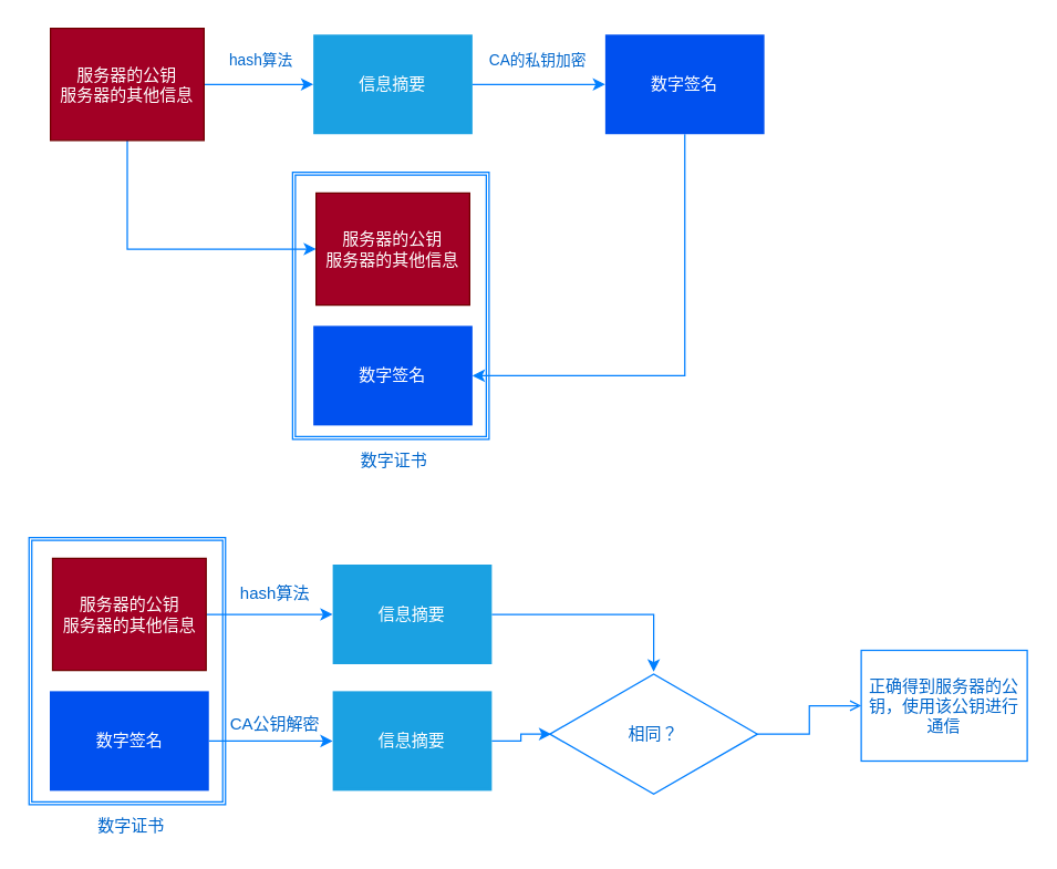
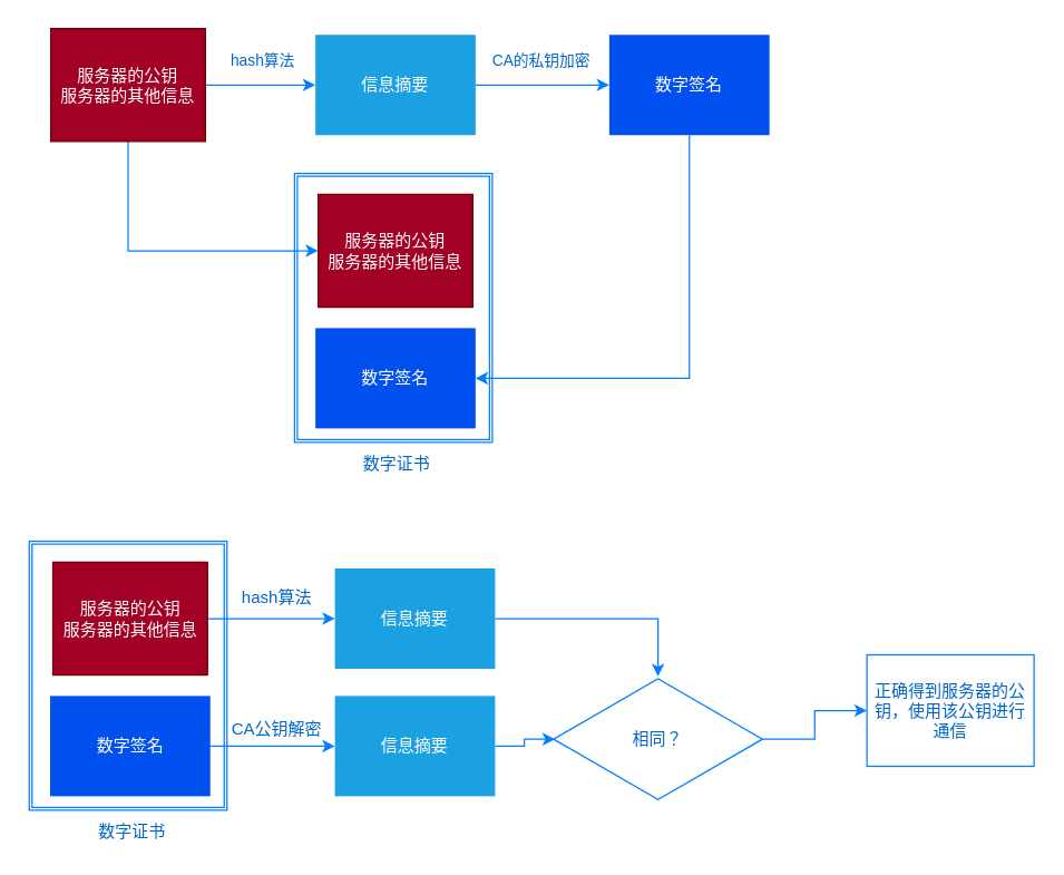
  <mxCell id="0" />
  <mxCell id="1" parent="0" />
  <mxCell id="2" value="" style="shape=ext;double=1;rounded=0;whiteSpace=wrap;html=1;labelBackgroundColor=none;fontColor=#0066CC;fillColor=none;strokeColor=#007FFF;" vertex="1" parent="1"><mxGeometry x="211" y="124" width="142" height="193" as="geometry" /></mxCell>
  <mxCell id="3" style="edgeStyle=orthogonalEdgeStyle;rounded=0;orthogonalLoop=1;jettySize=auto;html=1;fontColor=#0066CC;strokeColor=#007FFF;" edge="1" parent="1" source="6" target="8"><mxGeometry relative="1" as="geometry" /></mxCell>
  <mxCell id="4" value="hash算法" style="edgeLabel;html=1;align=center;verticalAlign=middle;resizable=0;points=[];labelBackgroundColor=none;fontColor=#0066CC;" vertex="1" connectable="0" parent="3"><mxGeometry x="-0.188" y="1" relative="1" as="geometry"><mxPoint x="8" y="-17.5" as="offset" /></mxGeometry></mxCell>
  <mxCell id="5" style="edgeStyle=orthogonalEdgeStyle;rounded=0;orthogonalLoop=1;jettySize=auto;html=1;entryX=0;entryY=0.5;entryDx=0;entryDy=0;fontColor=#0066CC;strokeColor=#007FFF;" edge="1" parent="1" source="6" target="12"><mxGeometry relative="1" as="geometry"><Array as="points"><mxPoint x="92" y="180" /></Array></mxGeometry></mxCell>
  <mxCell id="6" value="服务器的公钥&lt;br&gt;服务器的其他信息" style="shape=ext;double=0;rounded=0;whiteSpace=wrap;html=1;fillColor=#a20025;strokeColor=#6F0000;fontColor=#ffffff;" vertex="1" parent="1"><mxGeometry x="36" y="20" width="111" height="81" as="geometry" /></mxCell>
  <mxCell id="7" value="CA的私钥加密" style="edgeStyle=orthogonalEdgeStyle;rounded=0;orthogonalLoop=1;jettySize=auto;html=1;fontColor=#0066CC;strokeColor=#007FFF;labelBackgroundColor=none;" edge="1" parent="1" source="8" target="10"><mxGeometry x="-0.021" y="19" relative="1" as="geometry"><mxPoint y="1" as="offset" /></mxGeometry></mxCell>
  <mxCell id="8" value="信息摘要" style="shape=ext;double=1;rounded=0;whiteSpace=wrap;html=1;fillColor=#1ba1e2;fontColor=#ffffff;strokeColor=none;" vertex="1" parent="1"><mxGeometry x="226" y="24.5" width="115" height="72" as="geometry" /></mxCell>
  <mxCell id="9" style="edgeStyle=orthogonalEdgeStyle;rounded=0;orthogonalLoop=1;jettySize=auto;html=1;entryX=1;entryY=0.5;entryDx=0;entryDy=0;fontColor=#0066CC;strokeColor=#007FFF;" edge="1" parent="1" source="10" target="11"><mxGeometry relative="1" as="geometry"><Array as="points"><mxPoint x="495" y="271" /></Array></mxGeometry></mxCell>
  <mxCell id="10" value="数字签名" style="shape=ext;double=1;rounded=0;whiteSpace=wrap;html=1;fillColor=#0050ef;fontColor=#ffffff;strokeColor=none;" vertex="1" parent="1"><mxGeometry x="437" y="24.5" width="115" height="72" as="geometry" /></mxCell>
  <mxCell id="11" value="数字签名" style="shape=ext;double=1;rounded=0;whiteSpace=wrap;html=1;fillColor=#0050ef;fontColor=#ffffff;strokeColor=none;" vertex="1" parent="1"><mxGeometry x="226" y="235" width="115" height="72" as="geometry" /></mxCell>
  <mxCell id="12" value="服务器的公钥&lt;br&gt;服务器的其他信息" style="shape=ext;double=0;rounded=0;whiteSpace=wrap;html=1;fillColor=#a20025;strokeColor=#6F0000;fontColor=#ffffff;" vertex="1" parent="1"><mxGeometry x="228" y="139" width="111" height="81" as="geometry" /></mxCell>
  <mxCell id="13" value="数字证书" style="text;html=1;align=center;verticalAlign=middle;resizable=0;points=[];autosize=1;fontColor=#0066CC;" vertex="1" parent="1"><mxGeometry x="255" y="324" width="58" height="18" as="geometry" /></mxCell>
  <mxCell id="14" value="" style="shape=ext;double=1;rounded=0;whiteSpace=wrap;html=1;labelBackgroundColor=none;fontColor=#0066CC;fillColor=none;strokeColor=#007FFF;" vertex="1" parent="1"><mxGeometry x="20.5" y="388" width="142" height="193" as="geometry" /></mxCell>
  <mxCell id="15" style="edgeStyle=orthogonalEdgeStyle;rounded=0;orthogonalLoop=1;jettySize=auto;html=1;labelBackgroundColor=none;strokeColor=#007FFF;fontColor=#0066CC;" edge="1" parent="1" source="16" target="24"><mxGeometry relative="1" as="geometry" /></mxCell>
  <mxCell id="16" value="数字签名" style="shape=ext;double=1;rounded=0;whiteSpace=wrap;html=1;fillColor=#0050ef;fontColor=#ffffff;strokeColor=none;" vertex="1" parent="1"><mxGeometry x="35.5" y="499" width="115" height="72" as="geometry" /></mxCell>
  <mxCell id="17" style="edgeStyle=orthogonalEdgeStyle;rounded=0;orthogonalLoop=1;jettySize=auto;html=1;labelBackgroundColor=none;strokeColor=#007FFF;fontColor=#0066CC;" edge="1" parent="1" source="18" target="21"><mxGeometry relative="1" as="geometry" /></mxCell>
  <mxCell id="18" value="服务器的公钥&lt;br&gt;服务器的其他信息" style="shape=ext;double=0;rounded=0;whiteSpace=wrap;html=1;fillColor=#a20025;strokeColor=#6F0000;fontColor=#ffffff;" vertex="1" parent="1"><mxGeometry x="37.5" y="403" width="111" height="81" as="geometry" /></mxCell>
  <mxCell id="19" value="数字证书" style="text;html=1;align=center;verticalAlign=middle;resizable=0;points=[];autosize=1;fontColor=#0066CC;" vertex="1" parent="1"><mxGeometry x="64.5" y="588" width="58" height="18" as="geometry" /></mxCell>
  <mxCell id="20" style="edgeStyle=orthogonalEdgeStyle;rounded=0;orthogonalLoop=1;jettySize=auto;html=1;labelBackgroundColor=none;strokeColor=#007FFF;fontColor=#0066CC;" edge="1" parent="1" source="21" target="27"><mxGeometry relative="1" as="geometry" /></mxCell>
  <mxCell id="21" value="信息摘要" style="shape=ext;double=1;rounded=0;whiteSpace=wrap;html=1;fillColor=#1ba1e2;fontColor=#ffffff;strokeColor=none;" vertex="1" parent="1"><mxGeometry x="240" y="407.5" width="115" height="72" as="geometry" /></mxCell>
  <mxCell id="22" value="hash算法" style="text;html=1;align=center;verticalAlign=middle;resizable=0;points=[];autosize=1;fontColor=#0066CC;" vertex="1" parent="1"><mxGeometry x="168" y="420" width="60" height="18" as="geometry" /></mxCell>
  <mxCell id="23" style="edgeStyle=orthogonalEdgeStyle;rounded=0;orthogonalLoop=1;jettySize=auto;html=1;entryX=0.007;entryY=0.5;entryDx=0;entryDy=0;entryPerimeter=0;labelBackgroundColor=none;strokeColor=#007FFF;fontColor=#0066CC;" edge="1" parent="1" source="24" target="27"><mxGeometry relative="1" as="geometry" /></mxCell>
  <mxCell id="24" value="信息摘要" style="shape=ext;double=1;rounded=0;whiteSpace=wrap;html=1;fillColor=#1ba1e2;fontColor=#ffffff;strokeColor=none;" vertex="1" parent="1"><mxGeometry x="240" y="499" width="115" height="72" as="geometry" /></mxCell>
  <mxCell id="25" value="CA公钥解密" style="text;html=1;align=center;verticalAlign=middle;resizable=0;points=[];autosize=1;fontColor=#0066CC;" vertex="1" parent="1"><mxGeometry x="160.5" y="514" width="75" height="18" as="geometry" /></mxCell>
- <mxCell id="26" style="edgeStyle=orthogonalEdgeStyle;rounded=0;orthogonalLoop=1;jettySize=auto;html=1;labelBackgroundColor=none;strokeColor=#007FFF;fontColor=#0066CC;endArrow=open;" edge="1" parent="1" source="27" target="28"><mxGeometry relative="1" as="geometry" /></mxCell>
+ <mxCell id="26" style="edgeStyle=orthogonalEdgeStyle;rounded=0;orthogonalLoop=1;jettySize=auto;html=1;labelBackgroundColor=none;strokeColor=#007FFF;fontColor=#0066CC;" edge="1" parent="1" source="27" target="28"><mxGeometry relative="1" as="geometry" /></mxCell>
  <mxCell id="27" value="相同？" style="html=1;whiteSpace=wrap;aspect=fixed;shape=isoRectangle;labelBackgroundColor=none;strokeColor=#007FFF;fillColor=none;fontColor=#0066CC;" vertex="1" parent="1"><mxGeometry x="397" y="485" width="150" height="90" as="geometry" /></mxCell>
  <mxCell id="28" value="正确得到服务器的公钥，使用该公钥进行通信" style="shape=ext;double=0;rounded=0;whiteSpace=wrap;html=1;labelBackgroundColor=none;strokeColor=#007FFF;fillColor=none;fontColor=#0066CC;" vertex="1" parent="1"><mxGeometry x="622" y="469.5" width="120" height="80" as="geometry" /></mxCell>
